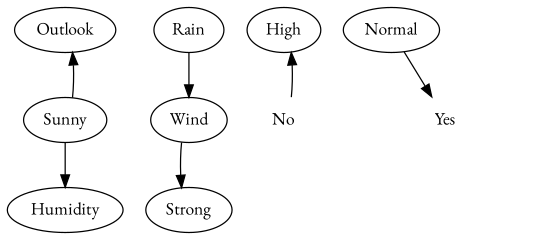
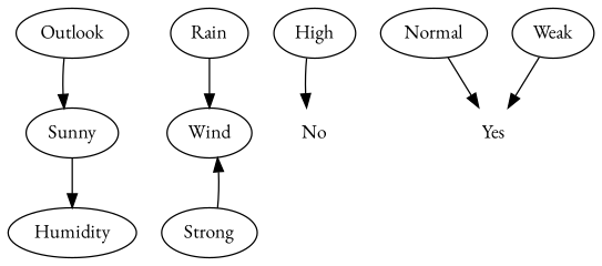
  strict digraph {
    fontname="EB Garamond"
    node [fontname="EB Garamond" shape=ellipse]
    edge [fontname="EB Garamond"]
    n1 [label=Outlook]
    n2 [label=Sunny]
    n3 [label=Humidity]
    n4 [label=Rain]
    n5 [label=Wind]
    n6 [label=High]
    n7 [label=No shape=plaintext]
    n8 [label=Normal]
    n9 [label=Yes shape=plaintext]
    n10 [label=Strong]
-   n2 -> n1
+   n11 [label=Weak]
+   n1 -> n2
    n2 -> n3
    n4 -> n5
-   n5 -> n10
-   n7 -> n6
+   n10 -> n5
+   n6 -> n7
    n8 -> n9
+   n11 -> n9
  }
